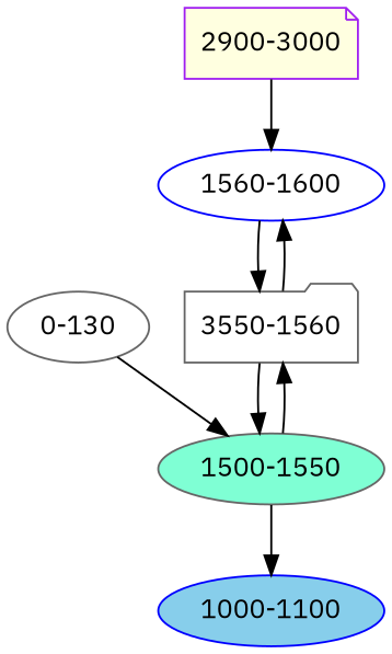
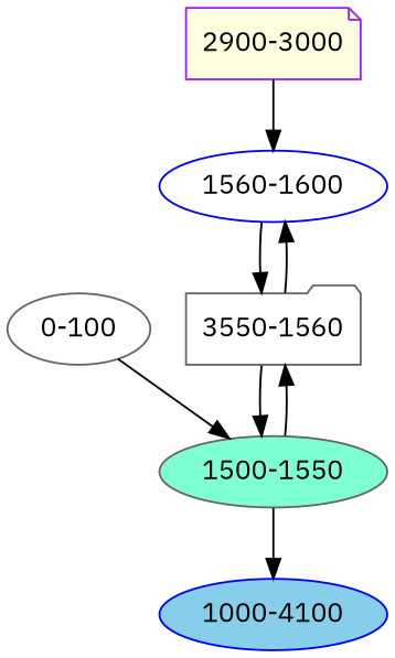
  strict digraph {
    fontname="IBM Plex Sans"
    node [color=gray40 fillcolor=white fontname="IBM Plex Sans" ids="['G1.1', 'G2.1']" shape=ellipse strand_density="['1.000', '1.000', '0.000']" style=filled]
    edge [fontname="IBM Plex Sans" ids="['G2.1']"]
    "1560-1600" [color=blue]
    n2 [ids="['G1.1', 'G2.1', 'G3.1']" label="3550-1560" shape=folder strand_density="['1.000', '1.000', '1.000']"]
    "1500-1550" [fillcolor=aquamarine]
-   "0-100" [ids="['G1.1']" strand_density="['1.000', '0.000', '0.000']" label="0-130"]
-   "1000-1100" [color=blue fillcolor=skyblue ids="['G2.1']" strand_density="['0.000', '1.000', '0.000']"]
+   "0-100" [ids="['G1.1']" strand_density="['1.000', '0.000', '0.000']"]
+   "1000-1100" [color=blue fillcolor=skyblue ids="['G2.1']" strand_density="['0.000', '1.000', '0.000']" label="1000-4100"]
    "2900-3000" [color=purple fillcolor=lightyellow ids="['G2.1']" shape=note strand_density="['0.000', '1.000', '0.000']"]
    "1560-1600" -> n2
    n2 -> "1560-1600" [ids="['G1.1']"]
    n2 -> "1500-1550"
    "1500-1550" -> n2 [ids="['G1.1']"]
    "1500-1550" -> "1000-1100"
    "0-100" -> "1500-1550" [ids="['G1.1']"]
    "2900-3000" -> "1560-1600"
  }
